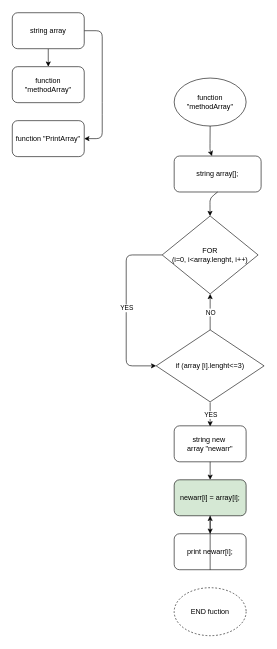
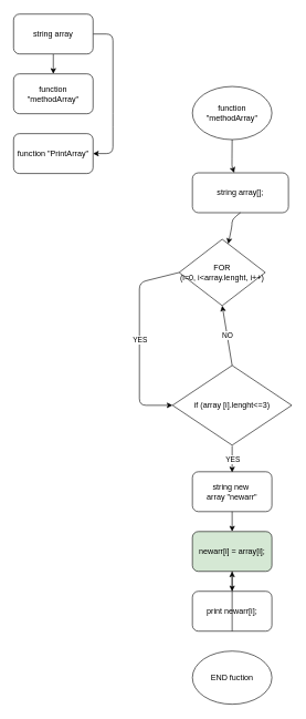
  <mxCell id="0" />
  <mxCell id="1" parent="0" />
  <mxCell id="2" value="print newarr[i];" style="rounded=1;whiteSpace=wrap;html=1;" vertex="1" parent="1"><mxGeometry x="290" y="889" width="120" height="60" as="geometry" /></mxCell>
  <mxCell id="3" value="function &quot;methodArray&quot;" style="rounded=1;whiteSpace=wrap;html=1;" vertex="1" parent="1"><mxGeometry x="20" y="110" width="120" height="60" as="geometry" /></mxCell>
  <mxCell id="4" value="function &quot;PrintArray&quot;" style="rounded=1;whiteSpace=wrap;html=1;" vertex="1" parent="1"><mxGeometry x="20" y="200" width="120" height="60" as="geometry" /></mxCell>
  <mxCell id="5" value="" style="endArrow=classic;html=1;exitX=0.5;exitY=1;exitDx=0;exitDy=0;" edge="1" parent="1" target="3"><mxGeometry relative="1" as="geometry"><mxPoint x="80" y="80" as="sourcePoint" /><mxPoint x="420" y="150" as="targetPoint" /></mxGeometry></mxCell>
  <mxCell id="6" value="" style="endArrow=classic;html=1;exitX=1;exitY=0.5;exitDx=0;exitDy=0;entryX=1;entryY=0.5;entryDx=0;entryDy=0;" edge="1" parent="1" target="4"><mxGeometry relative="1" as="geometry"><mxPoint x="140" y="50" as="sourcePoint" /><mxPoint x="90" y="120" as="targetPoint" /><Array as="points"><mxPoint x="170" y="50" /><mxPoint x="170" y="180" /><mxPoint x="170" y="230" /></Array></mxGeometry></mxCell>
  <mxCell id="7" value="string array[];" style="rounded=1;whiteSpace=wrap;html=1;" vertex="1" parent="1"><mxGeometry x="290" y="259" width="145" height="60" as="geometry" /></mxCell>
  <mxCell id="8" value="&lt;span&gt;function &quot;methodArray&quot;&lt;/span&gt;" style="ellipse;whiteSpace=wrap;html=1;" vertex="1" parent="1"><mxGeometry x="290" y="129" width="120" height="80" as="geometry" /></mxCell>
- <mxCell id="9" value="&lt;span style=&quot;font-family: &amp;#34;helvetica&amp;#34;&quot;&gt;FOR &lt;br&gt;(i=0, i&amp;lt;array.lenght, i++)&lt;/span&gt;" style="rhombus;whiteSpace=wrap;html=1;" vertex="1" parent="1"><mxGeometry x="270" y="359" width="160" height="130" as="geometry" /></mxCell>
+ <mxCell id="9" value="&lt;span style=&quot;font-family: &amp;#34;helvetica&amp;#34;&quot;&gt;FOR &lt;br&gt;(i=0, i&amp;lt;array.lenght, i++)&lt;/span&gt;" style="rhombus;whiteSpace=wrap;html=1;" vertex="1" parent="1"><mxGeometry x="270" y="359" width="130" height="100" as="geometry" /></mxCell>
  <mxCell id="10" value="if (array [i].lenght&amp;lt;=3)" style="rhombus;whiteSpace=wrap;html=1;" vertex="1" parent="1"><mxGeometry x="260" y="549" width="180" height="120" as="geometry" /></mxCell>
  <mxCell id="11" value="string new&amp;nbsp;&lt;br&gt;&amp;nbsp;array &quot;newarr&quot;&amp;nbsp;" style="rounded=1;whiteSpace=wrap;html=1;" vertex="1" parent="1"><mxGeometry x="290" y="709" width="120" height="60" as="geometry" /></mxCell>
  <mxCell id="12" value="newarr[i] = array[i];" style="rounded=1;whiteSpace=wrap;html=1;fillColor=#d5e8d4;" vertex="1" parent="1"><mxGeometry x="290" y="799" width="120" height="60" as="geometry" /></mxCell>
  <mxCell id="13" value="" style="endArrow=classic;html=1;" edge="1" parent="1" source="8" target="7"><mxGeometry relative="1" as="geometry"><mxPoint x="349.76" y="229" as="sourcePoint" /><mxPoint x="349.76" y="259" as="targetPoint" /><Array as="points"><mxPoint x="349.76" y="239" /><mxPoint x="349.76" y="249" /></Array></mxGeometry></mxCell>
  <mxCell id="14" value="" style="endArrow=classic;html=1;exitX=0.5;exitY=1;exitDx=0;exitDy=0;" edge="1" parent="1" source="7" target="9"><mxGeometry relative="1" as="geometry"><mxPoint x="350" y="319" as="sourcePoint" /><mxPoint x="349.82" y="349" as="targetPoint" /><Array as="points"><mxPoint x="349.76" y="329" /><mxPoint x="349.76" y="339" /></Array></mxGeometry></mxCell>
  <mxCell id="15" value="" style="endArrow=classic;html=1;entryX=0;entryY=0.5;entryDx=0;entryDy=0;exitX=0;exitY=0.5;exitDx=0;exitDy=0;" edge="1" parent="1" source="9" target="10"><mxGeometry relative="1" as="geometry"><mxPoint x="-200" y="449" as="sourcePoint" /><mxPoint x="140" y="449" as="targetPoint" /><Array as="points"><mxPoint x="210" y="424" /><mxPoint x="210" y="609" /></Array></mxGeometry></mxCell>
  <mxCell id="16" value="YES" style="edgeLabel;resizable=0;html=1;align=center;verticalAlign=middle;" connectable="0" vertex="1" parent="15"><mxGeometry relative="1" as="geometry" /></mxCell>
- <mxCell id="17" value="&lt;span&gt;END fuction&lt;/span&gt;" style="ellipse;whiteSpace=wrap;html=1;dashed=1;" vertex="1" parent="1"><mxGeometry x="290" y="979" width="120" height="80" as="geometry" /></mxCell>
+ <mxCell id="17" value="&lt;span&gt;END fuction&lt;/span&gt;" style="ellipse;whiteSpace=wrap;html=1;" vertex="1" parent="1"><mxGeometry x="290" y="979" width="120" height="80" as="geometry" /></mxCell>
  <mxCell id="18" value="" style="endArrow=classic;html=1;exitX=0.5;exitY=1;exitDx=0;exitDy=0;" edge="1" parent="1" source="11" target="12"><mxGeometry width="50" height="50" relative="1" as="geometry"><mxPoint x="360" y="679" as="sourcePoint" /><mxPoint x="360" y="719" as="targetPoint" /></mxGeometry></mxCell>
  <mxCell id="19" value="" style="endArrow=classic;html=1;exitX=0.5;exitY=1;exitDx=0;exitDy=0;" edge="1" parent="1" source="12"><mxGeometry width="50" height="50" relative="1" as="geometry"><mxPoint x="370" y="689" as="sourcePoint" /><mxPoint x="350" y="889" as="targetPoint" /></mxGeometry></mxCell>
  <mxCell id="20" value="" style="endArrow=classic;html=1;exitX=0.5;exitY=1;exitDx=0;exitDy=0;" edge="1" parent="1" source="2" target="12"><mxGeometry width="50" height="50" relative="1" as="geometry"><mxPoint x="360" y="869" as="sourcePoint" /><mxPoint x="360" y="899" as="targetPoint" /></mxGeometry></mxCell>
  <mxCell id="21" value="" style="endArrow=classic;html=1;exitX=0.5;exitY=0;exitDx=0;exitDy=0;entryX=0.5;entryY=1;entryDx=0;entryDy=0;" edge="1" parent="1" source="10" target="9"><mxGeometry relative="1" as="geometry"><mxPoint x="260" y="680" as="sourcePoint" /><mxPoint x="360" y="680" as="targetPoint" /></mxGeometry></mxCell>
  <mxCell id="22" value="NO" style="edgeLabel;resizable=0;html=1;align=center;verticalAlign=middle;" connectable="0" vertex="1" parent="21"><mxGeometry relative="1" as="geometry" /></mxCell>
  <mxCell id="23" value="" style="endArrow=classic;html=1;" edge="1" parent="1"><mxGeometry relative="1" as="geometry"><mxPoint x="350" y="670" as="sourcePoint" /><mxPoint x="350" y="710" as="targetPoint" /></mxGeometry></mxCell>
  <mxCell id="24" value="YES" style="edgeLabel;resizable=0;html=1;align=center;verticalAlign=middle;" connectable="0" vertex="1" parent="23"><mxGeometry relative="1" as="geometry" /></mxCell>
  <mxCell id="25" value="string array" style="rounded=1;whiteSpace=wrap;html=1;" vertex="1" parent="1"><mxGeometry x="20" y="20" width="120" height="60" as="geometry" /></mxCell>
